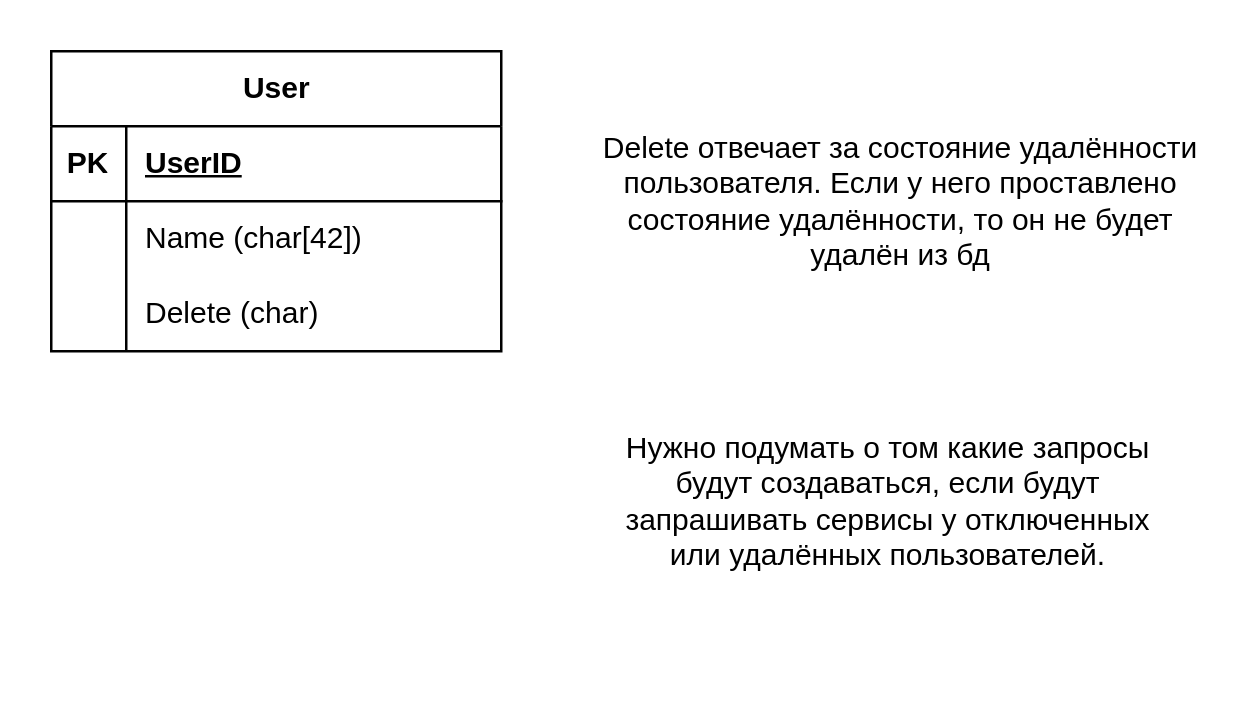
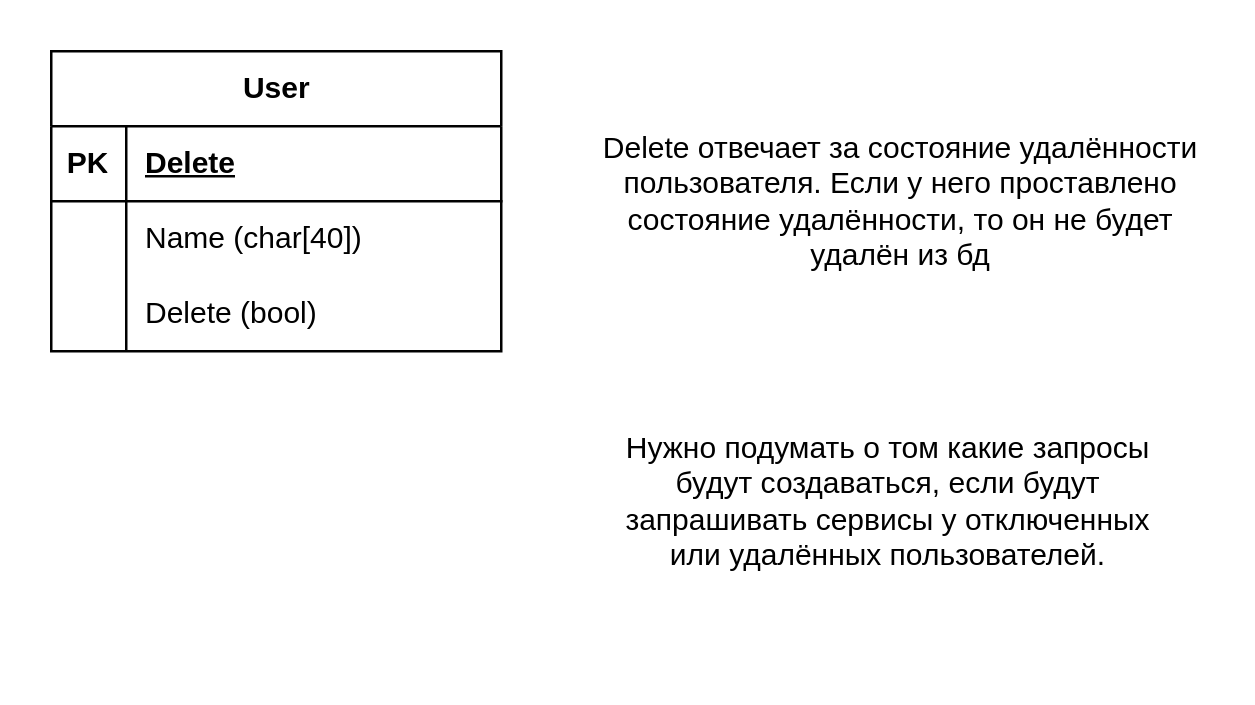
  <mxCell id="0" />
  <mxCell id="1" parent="0" />
  <mxCell id="2" value="User" style="shape=table;startSize=30;container=1;collapsible=1;childLayout=tableLayout;fixedRows=1;rowLines=0;fontStyle=1;align=center;resizeLast=1;html=1;" vertex="1" parent="1"><mxGeometry x="20" y="20" width="180" height="120" as="geometry" /></mxCell>
  <mxCell id="3" value="" style="shape=tableRow;horizontal=0;startSize=0;swimlaneHead=0;swimlaneBody=0;fillColor=none;collapsible=0;dropTarget=0;points=[[0,0.5],[1,0.5]];portConstraint=eastwest;top=0;left=0;right=0;bottom=1;" vertex="1" parent="2"><mxGeometry y="30" width="180" height="30" as="geometry" /></mxCell>
  <mxCell id="4" value="PK" style="shape=partialRectangle;connectable=0;fillColor=none;top=0;left=0;bottom=0;right=0;fontStyle=1;overflow=hidden;whiteSpace=wrap;html=1;" vertex="1" parent="3"><mxGeometry width="30" height="30" as="geometry"><mxRectangle width="30" height="30" as="alternateBounds" /></mxGeometry></mxCell>
- <mxCell id="5" value="UserID" style="shape=partialRectangle;connectable=0;fillColor=none;top=0;left=0;bottom=0;right=0;align=left;spacingLeft=6;fontStyle=5;overflow=hidden;whiteSpace=wrap;html=1;" vertex="1" parent="3"><mxGeometry x="30" width="150" height="30" as="geometry"><mxRectangle width="150" height="30" as="alternateBounds" /></mxGeometry></mxCell>
+ <mxCell id="5" value="Delete" style="shape=partialRectangle;connectable=0;fillColor=none;top=0;left=0;bottom=0;right=0;align=left;spacingLeft=6;fontStyle=5;overflow=hidden;whiteSpace=wrap;html=1;" vertex="1" parent="3"><mxGeometry x="30" width="150" height="30" as="geometry"><mxRectangle width="150" height="30" as="alternateBounds" /></mxGeometry></mxCell>
  <mxCell id="6" value="" style="shape=tableRow;horizontal=0;startSize=0;swimlaneHead=0;swimlaneBody=0;fillColor=none;collapsible=0;dropTarget=0;points=[[0,0.5],[1,0.5]];portConstraint=eastwest;top=0;left=0;right=0;bottom=0;" vertex="1" parent="2"><mxGeometry y="60" width="180" height="30" as="geometry" /></mxCell>
  <mxCell id="7" value="" style="shape=partialRectangle;connectable=0;fillColor=none;top=0;left=0;bottom=0;right=0;editable=1;overflow=hidden;whiteSpace=wrap;html=1;" vertex="1" parent="6"><mxGeometry width="30" height="30" as="geometry"><mxRectangle width="30" height="30" as="alternateBounds" /></mxGeometry></mxCell>
- <mxCell id="8" value="Name (char[42])" style="shape=partialRectangle;connectable=0;fillColor=none;top=0;left=0;bottom=0;right=0;align=left;spacingLeft=6;overflow=hidden;whiteSpace=wrap;html=1;" vertex="1" parent="6"><mxGeometry x="30" width="150" height="30" as="geometry"><mxRectangle width="150" height="30" as="alternateBounds" /></mxGeometry></mxCell>
+ <mxCell id="8" value="Name (char[40])" style="shape=partialRectangle;connectable=0;fillColor=none;top=0;left=0;bottom=0;right=0;align=left;spacingLeft=6;overflow=hidden;whiteSpace=wrap;html=1;" vertex="1" parent="6"><mxGeometry x="30" width="150" height="30" as="geometry"><mxRectangle width="150" height="30" as="alternateBounds" /></mxGeometry></mxCell>
  <mxCell id="9" value="" style="shape=tableRow;horizontal=0;startSize=0;swimlaneHead=0;swimlaneBody=0;fillColor=none;collapsible=0;dropTarget=0;points=[[0,0.5],[1,0.5]];portConstraint=eastwest;top=0;left=0;right=0;bottom=0;" vertex="1" parent="2"><mxGeometry y="90" width="180" height="30" as="geometry" /></mxCell>
  <mxCell id="10" value="" style="shape=partialRectangle;connectable=0;fillColor=none;top=0;left=0;bottom=0;right=0;editable=1;overflow=hidden;whiteSpace=wrap;html=1;" vertex="1" parent="9"><mxGeometry width="30" height="30" as="geometry"><mxRectangle width="30" height="30" as="alternateBounds" /></mxGeometry></mxCell>
- <mxCell id="11" value="Delete (char)" style="shape=partialRectangle;connectable=0;fillColor=none;top=0;left=0;bottom=0;right=0;align=left;spacingLeft=6;overflow=hidden;whiteSpace=wrap;html=1;" vertex="1" parent="9"><mxGeometry x="30" width="150" height="30" as="geometry"><mxRectangle width="150" height="30" as="alternateBounds" /></mxGeometry></mxCell>
+ <mxCell id="11" value="Delete (bool)" style="shape=partialRectangle;connectable=0;fillColor=none;top=0;left=0;bottom=0;right=0;align=left;spacingLeft=6;overflow=hidden;whiteSpace=wrap;html=1;" vertex="1" parent="9"><mxGeometry x="30" width="150" height="30" as="geometry"><mxRectangle width="150" height="30" as="alternateBounds" /></mxGeometry></mxCell>
  <mxCell id="12" value="Delete отвечает за состояние удалённости пользователя. Если у него проставлено состояние удалённости, то он не будет удалён из бд" style="text;html=1;align=center;verticalAlign=middle;whiteSpace=wrap;rounded=0;" vertex="1" parent="1"><mxGeometry x="240" y="20" width="240" height="120" as="geometry" /></mxCell>
  <mxCell id="13" value="Нужно подумать о том какие запросы будут создаваться, если будут запрашивать сервисы у отключенных или удалённых пользователей." style="text;html=1;align=center;verticalAlign=middle;whiteSpace=wrap;rounded=0;" vertex="1" parent="1"><mxGeometry x="240" y="140" width="230" height="120" as="geometry" /></mxCell>
